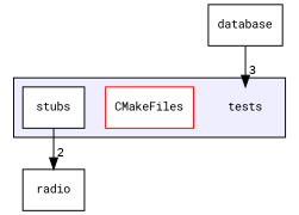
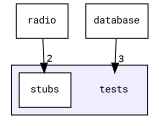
  digraph {
    compound=true
    fontname="Roboto Mono"
    node [fontname="Roboto Mono" fontsize=10 shape=box]
    edge [fontname="Roboto Mono" labeldistance=1.5 labelfontname=Helvetica labelfontsize=10]
    n1 [label=tests shape=plaintext]
-   n2 [color=red fillcolor=white label=CMakeFiles style=filled]
    n3 [color=black fillcolor=white label=stubs style=filled]
    n4 [label=radio]
    n5 [label=database]
    subgraph cluster_1 {
      bgcolor="#eeeeff"
      pencolor=black
      n1
-     n2
      n3
    }
-   n3 -> n4 [headlabel=2]
+   n4 -> n3 [headlabel=2]
    n5 -> n1 [headlabel=3]
  }
